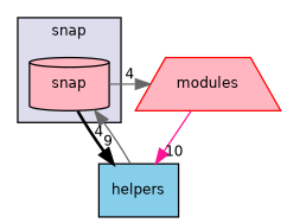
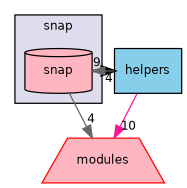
  digraph {
    compound=true
    node [fillcolor=lightpink fontname=Helvetica fontsize=10 style=filled]
    edge [color=gray40 headlabel=4 labeldistance=1.5 labelfontname=Helvetica labelfontsize=10 style=solid]
    n1 [label=snap pencolor=black shape=cylinder]
    n2 [color=red label=modules shape=trapezium]
    n3 [fillcolor=skyblue label=helpers shape=box]
    subgraph cluster_1 {
      bgcolor="#ddddee"
      fontname=Helvetica
      fontsize=10
      label=snap
      pencolor=black
      n1
    }
    n1 -> n2
    n1 -> n3 [color=black headlabel=9 style=bold]
    n3 -> n1
-   n2 -> n3 [color=deeppink headlabel=10]
+   n3 -> n2 [color=deeppink headlabel=10]
  }
